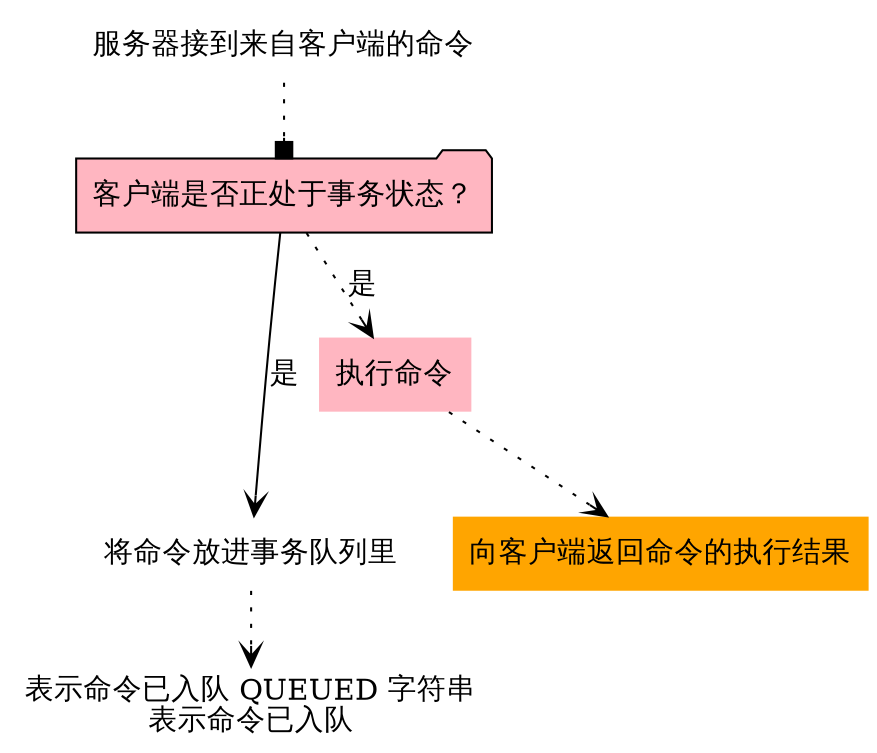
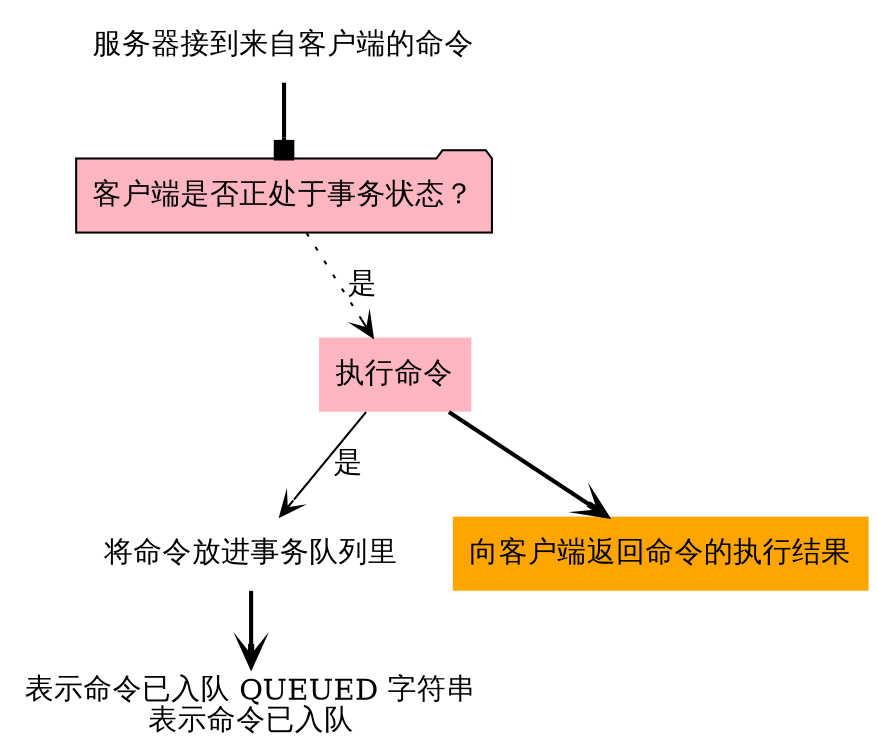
  digraph {
    node [fillcolor=white shape=plaintext style=filled]
    edge [arrowhead=vee style=dotted]
    n1 [label="服务器接到来自客户端的命令"]
    n2 [fillcolor=lightpink label="客户端是否正处于事务状态？" shape=folder]
    n3 [label="将命令放进事务队列里"]
    n4 [fillcolor=lightpink label="执行命令"]
    n5 [label="表示命令已入队 QUEUED 字符串\n表示命令已入队"]
    n6 [fillcolor=orange label="向客户端返回命令的执行结果"]
-   n1 -> n2 [arrowhead=box]
-   n2 -> n3 [label="是" style=solid]
+   n1 -> n2 [arrowhead=box style=bold]
+   n4 -> n3 [label="是" style=solid]
    n2 -> n4 [label="是"]
-   n3 -> n5
-   n4 -> n6
+   n3 -> n5 [style=bold]
+   n4 -> n6 [style=bold]
  }
